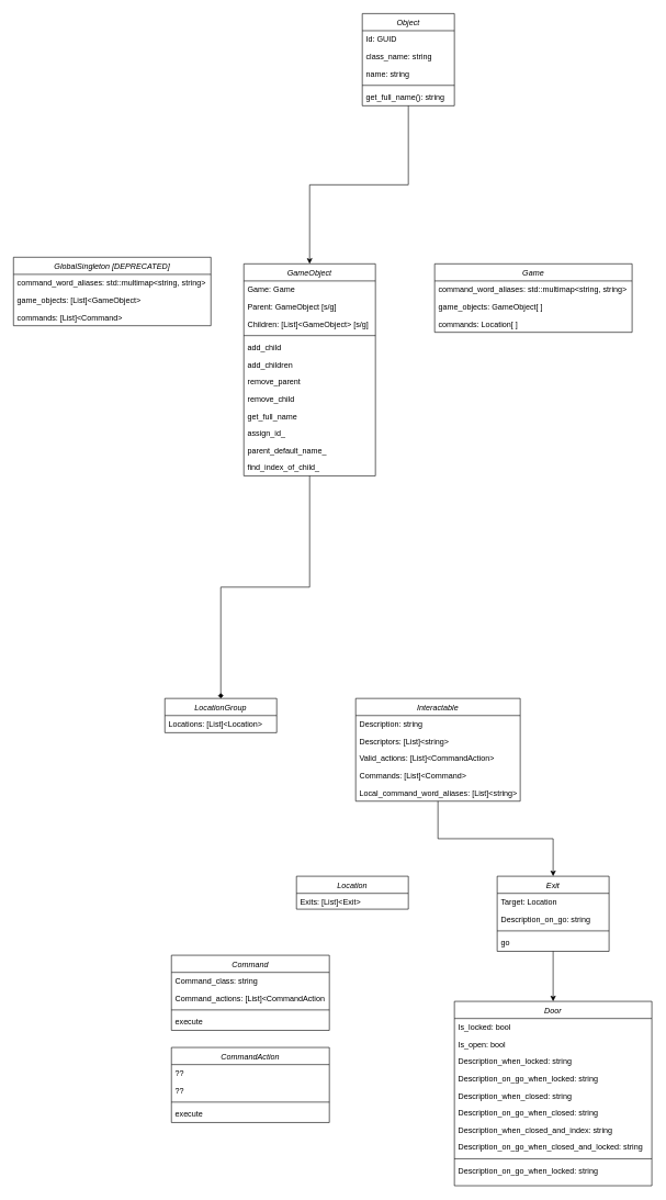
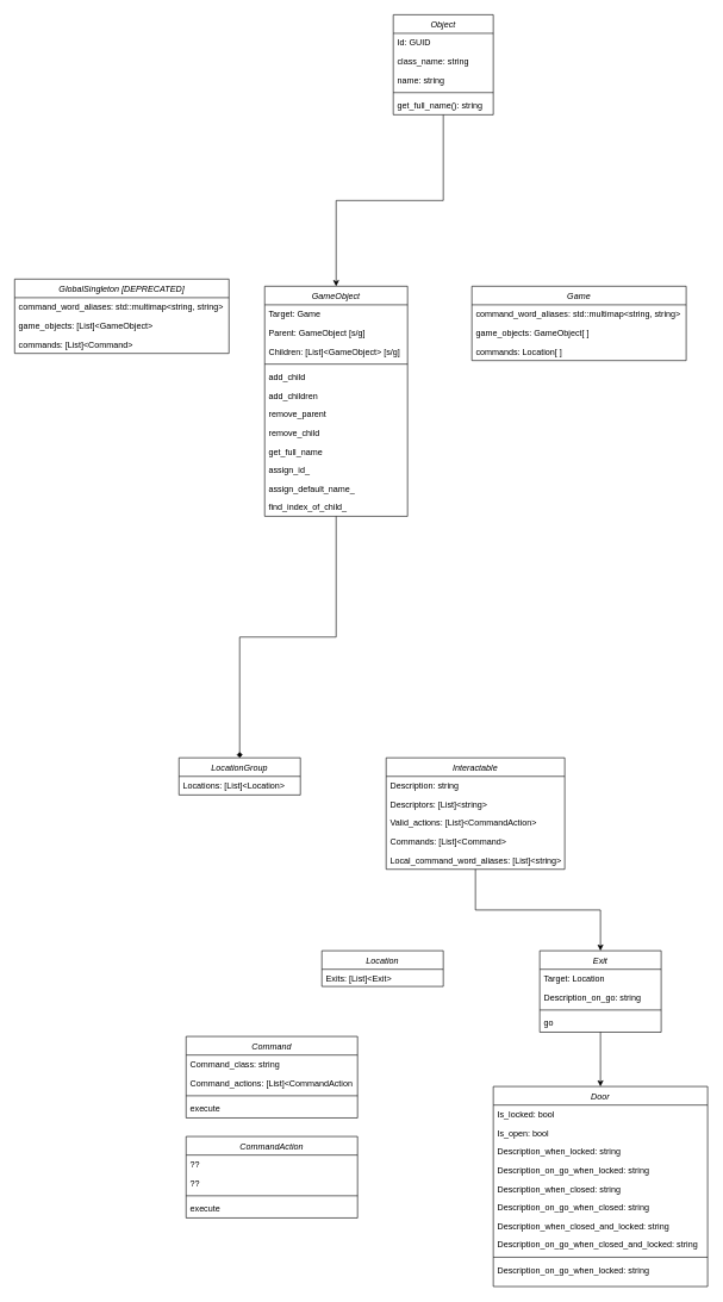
  <mxCell id="0" />
  <mxCell id="1" parent="0" />
  <mxCell id="2" style="edgeStyle=orthogonalEdgeStyle;rounded=0;orthogonalLoop=1;jettySize=auto;html=1;endArrow=diamond;" parent="1" source="3" target="25" edge="1"><mxGeometry relative="1" as="geometry" /></mxCell>
  <mxCell id="3" value="GameObject" style="swimlane;fontStyle=2;align=center;verticalAlign=top;childLayout=stackLayout;horizontal=1;startSize=26;horizontalStack=0;resizeParent=1;resizeLast=0;collapsible=1;marginBottom=0;rounded=0;shadow=0;strokeWidth=1;" parent="1" vertex="1"><mxGeometry x="370" y="400" width="200" height="322" as="geometry"><mxRectangle x="220" y="120" width="160" height="26" as="alternateBounds" /></mxGeometry></mxCell>
- <mxCell id="4" value="Game: Game" style="text;align=left;verticalAlign=top;spacingLeft=4;spacingRight=4;overflow=hidden;rotatable=0;points=[[0,0.5],[1,0.5]];portConstraint=eastwest;" parent="3" vertex="1"><mxGeometry y="26" width="200" height="26" as="geometry" /></mxCell>
+ <mxCell id="4" value="Target: Game" style="text;align=left;verticalAlign=top;spacingLeft=4;spacingRight=4;overflow=hidden;rotatable=0;points=[[0,0.5],[1,0.5]];portConstraint=eastwest;" parent="3" vertex="1"><mxGeometry y="26" width="200" height="26" as="geometry" /></mxCell>
  <mxCell id="5" value="Parent: GameObject [s/g]" style="text;align=left;verticalAlign=top;spacingLeft=4;spacingRight=4;overflow=hidden;rotatable=0;points=[[0,0.5],[1,0.5]];portConstraint=eastwest;rounded=0;shadow=0;html=0;" parent="3" vertex="1"><mxGeometry y="52" width="200" height="26" as="geometry" /></mxCell>
  <mxCell id="6" value="Children: [List]&lt;GameObject&gt; [s/g]" style="text;align=left;verticalAlign=top;spacingLeft=4;spacingRight=4;overflow=hidden;rotatable=0;points=[[0,0.5],[1,0.5]];portConstraint=eastwest;rounded=0;shadow=0;html=0;" parent="3" vertex="1"><mxGeometry y="78" width="200" height="26" as="geometry" /></mxCell>
  <mxCell id="7" value="" style="line;html=1;strokeWidth=1;align=left;verticalAlign=middle;spacingTop=-1;spacingLeft=3;spacingRight=3;rotatable=0;labelPosition=right;points=[];portConstraint=eastwest;" parent="3" vertex="1"><mxGeometry y="104" width="200" height="10" as="geometry" /></mxCell>
  <mxCell id="8" value="add_child" style="text;align=left;verticalAlign=top;spacingLeft=4;spacingRight=4;overflow=hidden;rotatable=0;points=[[0,0.5],[1,0.5]];portConstraint=eastwest;rounded=0;shadow=0;html=0;" parent="3" vertex="1"><mxGeometry y="114" width="200" height="26" as="geometry" /></mxCell>
  <mxCell id="9" value="add_children" style="text;align=left;verticalAlign=top;spacingLeft=4;spacingRight=4;overflow=hidden;rotatable=0;points=[[0,0.5],[1,0.5]];portConstraint=eastwest;rounded=0;shadow=0;html=0;" parent="3" vertex="1"><mxGeometry y="140" width="200" height="26" as="geometry" /></mxCell>
  <mxCell id="10" value="remove_parent" style="text;align=left;verticalAlign=top;spacingLeft=4;spacingRight=4;overflow=hidden;rotatable=0;points=[[0,0.5],[1,0.5]];portConstraint=eastwest;rounded=0;shadow=0;html=0;" parent="3" vertex="1"><mxGeometry y="166" width="200" height="26" as="geometry" /></mxCell>
  <mxCell id="11" value="remove_child" style="text;align=left;verticalAlign=top;spacingLeft=4;spacingRight=4;overflow=hidden;rotatable=0;points=[[0,0.5],[1,0.5]];portConstraint=eastwest;rounded=0;shadow=0;html=0;" parent="3" vertex="1"><mxGeometry y="192" width="200" height="26" as="geometry" /></mxCell>
  <mxCell id="12" value="get_full_name" style="text;align=left;verticalAlign=top;spacingLeft=4;spacingRight=4;overflow=hidden;rotatable=0;points=[[0,0.5],[1,0.5]];portConstraint=eastwest;rounded=0;shadow=0;html=0;" parent="3" vertex="1"><mxGeometry y="218" width="200" height="26" as="geometry" /></mxCell>
  <mxCell id="13" value="assign_id_" style="text;align=left;verticalAlign=top;spacingLeft=4;spacingRight=4;overflow=hidden;rotatable=0;points=[[0,0.5],[1,0.5]];portConstraint=eastwest;rounded=0;shadow=0;html=0;" parent="3" vertex="1"><mxGeometry y="244" width="200" height="26" as="geometry" /></mxCell>
- <mxCell id="14" value="parent_default_name_" style="text;align=left;verticalAlign=top;spacingLeft=4;spacingRight=4;overflow=hidden;rotatable=0;points=[[0,0.5],[1,0.5]];portConstraint=eastwest;rounded=0;shadow=0;html=0;" parent="3" vertex="1"><mxGeometry y="270" width="200" height="26" as="geometry" /></mxCell>
+ <mxCell id="14" value="assign_default_name_" style="text;align=left;verticalAlign=top;spacingLeft=4;spacingRight=4;overflow=hidden;rotatable=0;points=[[0,0.5],[1,0.5]];portConstraint=eastwest;rounded=0;shadow=0;html=0;" parent="3" vertex="1"><mxGeometry y="270" width="200" height="26" as="geometry" /></mxCell>
  <mxCell id="15" value="find_index_of_child_" style="text;align=left;verticalAlign=top;spacingLeft=4;spacingRight=4;overflow=hidden;rotatable=0;points=[[0,0.5],[1,0.5]];portConstraint=eastwest;rounded=0;shadow=0;html=0;" parent="3" vertex="1"><mxGeometry y="296" width="200" height="26" as="geometry" /></mxCell>
  <mxCell id="16" style="edgeStyle=orthogonalEdgeStyle;rounded=0;orthogonalLoop=1;jettySize=auto;html=1;" parent="1" source="17" target="28" edge="1"><mxGeometry relative="1" as="geometry" /></mxCell>
  <mxCell id="17" value="Interactable" style="swimlane;fontStyle=2;align=center;verticalAlign=top;childLayout=stackLayout;horizontal=1;startSize=26;horizontalStack=0;resizeParent=1;resizeLast=0;collapsible=1;marginBottom=0;rounded=0;shadow=0;strokeWidth=1;" parent="1" vertex="1"><mxGeometry x="540" y="1060" width="250" height="156" as="geometry"><mxRectangle x="220" y="120" width="160" height="26" as="alternateBounds" /></mxGeometry></mxCell>
  <mxCell id="18" value="Description: string" style="text;align=left;verticalAlign=top;spacingLeft=4;spacingRight=4;overflow=hidden;rotatable=0;points=[[0,0.5],[1,0.5]];portConstraint=eastwest;" parent="17" vertex="1"><mxGeometry y="26" width="250" height="26" as="geometry" /></mxCell>
  <mxCell id="19" value="Descriptors: [List]&lt;string&gt;" style="text;align=left;verticalAlign=top;spacingLeft=4;spacingRight=4;overflow=hidden;rotatable=0;points=[[0,0.5],[1,0.5]];portConstraint=eastwest;" parent="17" vertex="1"><mxGeometry y="52" width="250" height="26" as="geometry" /></mxCell>
  <mxCell id="20" value="Valid_actions: [List]&lt;CommandAction&gt;" style="text;align=left;verticalAlign=top;spacingLeft=4;spacingRight=4;overflow=hidden;rotatable=0;points=[[0,0.5],[1,0.5]];portConstraint=eastwest;" parent="17" vertex="1"><mxGeometry y="78" width="250" height="26" as="geometry" /></mxCell>
  <mxCell id="21" value="Commands: [List]&lt;Command&gt;" style="text;align=left;verticalAlign=top;spacingLeft=4;spacingRight=4;overflow=hidden;rotatable=0;points=[[0,0.5],[1,0.5]];portConstraint=eastwest;" parent="17" vertex="1"><mxGeometry y="104" width="250" height="26" as="geometry" /></mxCell>
  <mxCell id="22" value="Local_command_word_aliases: [List]&lt;string&gt;" style="text;align=left;verticalAlign=top;spacingLeft=4;spacingRight=4;overflow=hidden;rotatable=0;points=[[0,0.5],[1,0.5]];portConstraint=eastwest;" parent="17" vertex="1"><mxGeometry y="130" width="250" height="26" as="geometry" /></mxCell>
  <mxCell id="23" value="Location" style="swimlane;fontStyle=2;align=center;verticalAlign=top;childLayout=stackLayout;horizontal=1;startSize=26;horizontalStack=0;resizeParent=1;resizeLast=0;collapsible=1;marginBottom=0;rounded=0;shadow=0;strokeWidth=1;" parent="1" vertex="1"><mxGeometry x="450" y="1330" width="170" height="50" as="geometry"><mxRectangle x="220" y="120" width="160" height="26" as="alternateBounds" /></mxGeometry></mxCell>
  <mxCell id="24" value="Exits: [List]&lt;Exit&gt;" style="text;align=left;verticalAlign=top;spacingLeft=4;spacingRight=4;overflow=hidden;rotatable=0;points=[[0,0.5],[1,0.5]];portConstraint=eastwest;" parent="23" vertex="1"><mxGeometry y="26" width="170" height="24" as="geometry" /></mxCell>
  <mxCell id="25" value="LocationGroup" style="swimlane;fontStyle=2;align=center;verticalAlign=top;childLayout=stackLayout;horizontal=1;startSize=26;horizontalStack=0;resizeParent=1;resizeLast=0;collapsible=1;marginBottom=0;rounded=0;shadow=0;strokeWidth=1;" parent="1" vertex="1"><mxGeometry x="250" y="1060" width="170" height="52" as="geometry"><mxRectangle x="220" y="120" width="160" height="26" as="alternateBounds" /></mxGeometry></mxCell>
  <mxCell id="26" value="Locations: [List]&lt;Location&gt;" style="text;align=left;verticalAlign=top;spacingLeft=4;spacingRight=4;overflow=hidden;rotatable=0;points=[[0,0.5],[1,0.5]];portConstraint=eastwest;rounded=0;shadow=0;html=0;" parent="25" vertex="1"><mxGeometry y="26" width="170" height="26" as="geometry" /></mxCell>
  <mxCell id="27" style="edgeStyle=orthogonalEdgeStyle;rounded=0;orthogonalLoop=1;jettySize=auto;html=1;" parent="1" source="28" target="33" edge="1"><mxGeometry relative="1" as="geometry" /></mxCell>
  <mxCell id="28" value="Exit" style="swimlane;fontStyle=2;align=center;verticalAlign=top;childLayout=stackLayout;horizontal=1;startSize=26;horizontalStack=0;resizeParent=1;resizeLast=0;collapsible=1;marginBottom=0;rounded=0;shadow=0;strokeWidth=1;" parent="1" vertex="1"><mxGeometry x="755" y="1330" width="170" height="114" as="geometry"><mxRectangle x="220" y="120" width="160" height="26" as="alternateBounds" /></mxGeometry></mxCell>
  <mxCell id="29" value="Target: Location" style="text;align=left;verticalAlign=top;spacingLeft=4;spacingRight=4;overflow=hidden;rotatable=0;points=[[0,0.5],[1,0.5]];portConstraint=eastwest;rounded=0;shadow=0;html=0;" parent="28" vertex="1"><mxGeometry y="26" width="170" height="26" as="geometry" /></mxCell>
  <mxCell id="30" value="Description_on_go: string" style="text;align=left;verticalAlign=top;spacingLeft=4;spacingRight=4;overflow=hidden;rotatable=0;points=[[0,0.5],[1,0.5]];portConstraint=eastwest;rounded=0;shadow=0;html=0;" parent="28" vertex="1"><mxGeometry y="52" width="170" height="26" as="geometry" /></mxCell>
  <mxCell id="31" value="" style="line;html=1;strokeWidth=1;align=left;verticalAlign=middle;spacingTop=-1;spacingLeft=3;spacingRight=3;rotatable=0;labelPosition=right;points=[];portConstraint=eastwest;" parent="28" vertex="1"><mxGeometry y="78" width="170" height="10" as="geometry" /></mxCell>
  <mxCell id="32" value="go" style="text;align=left;verticalAlign=top;spacingLeft=4;spacingRight=4;overflow=hidden;rotatable=0;points=[[0,0.5],[1,0.5]];portConstraint=eastwest;rounded=0;shadow=0;html=0;" parent="28" vertex="1"><mxGeometry y="88" width="170" height="26" as="geometry" /></mxCell>
  <mxCell id="33" value="Door" style="swimlane;fontStyle=2;align=center;verticalAlign=top;childLayout=stackLayout;horizontal=1;startSize=26;horizontalStack=0;resizeParent=1;resizeLast=0;collapsible=1;marginBottom=0;rounded=0;shadow=0;strokeWidth=1;" parent="1" vertex="1"><mxGeometry x="690" y="1520" width="300" height="280" as="geometry"><mxRectangle x="220" y="120" width="160" height="26" as="alternateBounds" /></mxGeometry></mxCell>
  <mxCell id="34" value="Is_locked: bool" style="text;align=left;verticalAlign=top;spacingLeft=4;spacingRight=4;overflow=hidden;rotatable=0;points=[[0,0.5],[1,0.5]];portConstraint=eastwest;rounded=0;shadow=0;html=0;" parent="33" vertex="1"><mxGeometry y="26" width="300" height="26" as="geometry" /></mxCell>
  <mxCell id="35" value="Is_open: bool" style="text;align=left;verticalAlign=top;spacingLeft=4;spacingRight=4;overflow=hidden;rotatable=0;points=[[0,0.5],[1,0.5]];portConstraint=eastwest;rounded=0;shadow=0;html=0;" parent="33" vertex="1"><mxGeometry y="52" width="300" height="26" as="geometry" /></mxCell>
  <mxCell id="36" value="Description_when_locked: string" style="text;align=left;verticalAlign=top;spacingLeft=4;spacingRight=4;overflow=hidden;rotatable=0;points=[[0,0.5],[1,0.5]];portConstraint=eastwest;rounded=0;shadow=0;html=0;" parent="33" vertex="1"><mxGeometry y="78" width="300" height="26" as="geometry" /></mxCell>
  <mxCell id="37" value="Description_on_go_when_locked: string" style="text;align=left;verticalAlign=top;spacingLeft=4;spacingRight=4;overflow=hidden;rotatable=0;points=[[0,0.5],[1,0.5]];portConstraint=eastwest;rounded=0;shadow=0;html=0;" parent="33" vertex="1"><mxGeometry y="104" width="300" height="26" as="geometry" /></mxCell>
  <mxCell id="38" value="Description_when_closed: string" style="text;align=left;verticalAlign=top;spacingLeft=4;spacingRight=4;overflow=hidden;rotatable=0;points=[[0,0.5],[1,0.5]];portConstraint=eastwest;rounded=0;shadow=0;html=0;" parent="33" vertex="1"><mxGeometry y="130" width="300" height="26" as="geometry" /></mxCell>
  <mxCell id="39" value="Description_on_go_when_closed: string" style="text;align=left;verticalAlign=top;spacingLeft=4;spacingRight=4;overflow=hidden;rotatable=0;points=[[0,0.5],[1,0.5]];portConstraint=eastwest;rounded=0;shadow=0;html=0;" parent="33" vertex="1"><mxGeometry y="156" width="300" height="26" as="geometry" /></mxCell>
- <mxCell id="40" value="Description_when_closed_and_index: string" style="text;align=left;verticalAlign=top;spacingLeft=4;spacingRight=4;overflow=hidden;rotatable=0;points=[[0,0.5],[1,0.5]];portConstraint=eastwest;rounded=0;shadow=0;html=0;" parent="33" vertex="1"><mxGeometry y="182" width="300" height="26" as="geometry" /></mxCell>
+ <mxCell id="40" value="Description_when_closed_and_locked: string" style="text;align=left;verticalAlign=top;spacingLeft=4;spacingRight=4;overflow=hidden;rotatable=0;points=[[0,0.5],[1,0.5]];portConstraint=eastwest;rounded=0;shadow=0;html=0;" parent="33" vertex="1"><mxGeometry y="182" width="300" height="26" as="geometry" /></mxCell>
  <mxCell id="41" value="Description_on_go_when_closed_and_locked: string" style="text;align=left;verticalAlign=top;spacingLeft=4;spacingRight=4;overflow=hidden;rotatable=0;points=[[0,0.5],[1,0.5]];portConstraint=eastwest;rounded=0;shadow=0;html=0;" parent="33" vertex="1"><mxGeometry y="208" width="300" height="26" as="geometry" /></mxCell>
  <mxCell id="42" value="" style="line;html=1;strokeWidth=1;align=left;verticalAlign=middle;spacingTop=-1;spacingLeft=3;spacingRight=3;rotatable=0;labelPosition=right;points=[];portConstraint=eastwest;" parent="33" vertex="1"><mxGeometry y="234" width="300" height="10" as="geometry" /></mxCell>
  <mxCell id="43" value="Description_on_go_when_locked: string" style="text;align=left;verticalAlign=top;spacingLeft=4;spacingRight=4;overflow=hidden;rotatable=0;points=[[0,0.5],[1,0.5]];portConstraint=eastwest;rounded=0;shadow=0;html=0;" parent="33" vertex="1"><mxGeometry y="244" width="300" height="26" as="geometry" /></mxCell>
  <mxCell id="44" value="GlobalSingleton [DEPRECATED]" style="swimlane;fontStyle=2;align=center;verticalAlign=top;childLayout=stackLayout;horizontal=1;startSize=26;horizontalStack=0;resizeParent=1;resizeLast=0;collapsible=1;marginBottom=0;rounded=0;shadow=0;strokeWidth=1;" parent="1" vertex="1"><mxGeometry x="20" y="390" width="300" height="104" as="geometry"><mxRectangle x="220" y="120" width="160" height="26" as="alternateBounds" /></mxGeometry></mxCell>
  <mxCell id="45" value="command_word_aliases: std::multimap&lt;string, string&gt;" style="text;align=left;verticalAlign=top;spacingLeft=4;spacingRight=4;overflow=hidden;rotatable=0;points=[[0,0.5],[1,0.5]];portConstraint=eastwest;" parent="44" vertex="1"><mxGeometry y="26" width="300" height="26" as="geometry" /></mxCell>
  <mxCell id="46" value="game_objects: [List]&lt;GameObject&gt;" style="text;align=left;verticalAlign=top;spacingLeft=4;spacingRight=4;overflow=hidden;rotatable=0;points=[[0,0.5],[1,0.5]];portConstraint=eastwest;" parent="44" vertex="1"><mxGeometry y="52" width="300" height="26" as="geometry" /></mxCell>
  <mxCell id="47" value="commands: [List]&lt;Command&gt;" style="text;align=left;verticalAlign=top;spacingLeft=4;spacingRight=4;overflow=hidden;rotatable=0;points=[[0,0.5],[1,0.5]];portConstraint=eastwest;" parent="44" vertex="1"><mxGeometry y="78" width="300" height="26" as="geometry" /></mxCell>
  <mxCell id="48" value="Command" style="swimlane;fontStyle=2;align=center;verticalAlign=top;childLayout=stackLayout;horizontal=1;startSize=26;horizontalStack=0;resizeParent=1;resizeLast=0;collapsible=1;marginBottom=0;rounded=0;shadow=0;strokeWidth=1;" parent="1" vertex="1"><mxGeometry x="260" y="1450" width="240" height="114" as="geometry"><mxRectangle x="220" y="120" width="160" height="26" as="alternateBounds" /></mxGeometry></mxCell>
  <mxCell id="49" value="Command_class: string" style="text;align=left;verticalAlign=top;spacingLeft=4;spacingRight=4;overflow=hidden;rotatable=0;points=[[0,0.5],[1,0.5]];portConstraint=eastwest;rounded=0;shadow=0;html=0;" parent="48" vertex="1"><mxGeometry y="26" width="240" height="26" as="geometry" /></mxCell>
  <mxCell id="50" value="Command_actions: [List]&lt;CommandAction" style="text;align=left;verticalAlign=top;spacingLeft=4;spacingRight=4;overflow=hidden;rotatable=0;points=[[0,0.5],[1,0.5]];portConstraint=eastwest;rounded=0;shadow=0;html=0;" parent="48" vertex="1"><mxGeometry y="52" width="240" height="26" as="geometry" /></mxCell>
  <mxCell id="51" value="" style="line;html=1;strokeWidth=1;align=left;verticalAlign=middle;spacingTop=-1;spacingLeft=3;spacingRight=3;rotatable=0;labelPosition=right;points=[];portConstraint=eastwest;" parent="48" vertex="1"><mxGeometry y="78" width="240" height="10" as="geometry" /></mxCell>
  <mxCell id="52" value="execute" style="text;align=left;verticalAlign=top;spacingLeft=4;spacingRight=4;overflow=hidden;rotatable=0;points=[[0,0.5],[1,0.5]];portConstraint=eastwest;rounded=0;shadow=0;html=0;" parent="48" vertex="1"><mxGeometry y="88" width="240" height="26" as="geometry" /></mxCell>
  <mxCell id="53" value="CommandAction" style="swimlane;fontStyle=2;align=center;verticalAlign=top;childLayout=stackLayout;horizontal=1;startSize=26;horizontalStack=0;resizeParent=1;resizeLast=0;collapsible=1;marginBottom=0;rounded=0;shadow=0;strokeWidth=1;" parent="1" vertex="1"><mxGeometry x="260" y="1590" width="240" height="114" as="geometry"><mxRectangle x="220" y="120" width="160" height="26" as="alternateBounds" /></mxGeometry></mxCell>
  <mxCell id="54" value="??" style="text;align=left;verticalAlign=top;spacingLeft=4;spacingRight=4;overflow=hidden;rotatable=0;points=[[0,0.5],[1,0.5]];portConstraint=eastwest;rounded=0;shadow=0;html=0;" parent="53" vertex="1"><mxGeometry y="26" width="240" height="26" as="geometry" /></mxCell>
  <mxCell id="55" value="??" style="text;align=left;verticalAlign=top;spacingLeft=4;spacingRight=4;overflow=hidden;rotatable=0;points=[[0,0.5],[1,0.5]];portConstraint=eastwest;rounded=0;shadow=0;html=0;" parent="53" vertex="1"><mxGeometry y="52" width="240" height="26" as="geometry" /></mxCell>
  <mxCell id="56" value="" style="line;html=1;strokeWidth=1;align=left;verticalAlign=middle;spacingTop=-1;spacingLeft=3;spacingRight=3;rotatable=0;labelPosition=right;points=[];portConstraint=eastwest;" parent="53" vertex="1"><mxGeometry y="78" width="240" height="10" as="geometry" /></mxCell>
  <mxCell id="57" value="execute" style="text;align=left;verticalAlign=top;spacingLeft=4;spacingRight=4;overflow=hidden;rotatable=0;points=[[0,0.5],[1,0.5]];portConstraint=eastwest;rounded=0;shadow=0;html=0;" parent="53" vertex="1"><mxGeometry y="88" width="240" height="26" as="geometry" /></mxCell>
  <mxCell id="58" value="Game" style="swimlane;fontStyle=2;align=center;verticalAlign=top;childLayout=stackLayout;horizontal=1;startSize=26;horizontalStack=0;resizeParent=1;resizeLast=0;collapsible=1;marginBottom=0;rounded=0;shadow=0;strokeWidth=1;" parent="1" vertex="1"><mxGeometry x="660" y="400" width="300" height="104" as="geometry"><mxRectangle x="220" y="120" width="160" height="26" as="alternateBounds" /></mxGeometry></mxCell>
  <mxCell id="59" value="command_word_aliases: std::multimap&lt;string, string&gt;" style="text;align=left;verticalAlign=top;spacingLeft=4;spacingRight=4;overflow=hidden;rotatable=0;points=[[0,0.5],[1,0.5]];portConstraint=eastwest;" parent="58" vertex="1"><mxGeometry y="26" width="300" height="26" as="geometry" /></mxCell>
  <mxCell id="60" value="game_objects: GameObject[ ]" style="text;align=left;verticalAlign=top;spacingLeft=4;spacingRight=4;overflow=hidden;rotatable=0;points=[[0,0.5],[1,0.5]];portConstraint=eastwest;" parent="58" vertex="1"><mxGeometry y="52" width="300" height="26" as="geometry" /></mxCell>
  <mxCell id="61" value="commands: Location[ ]" style="text;align=left;verticalAlign=top;spacingLeft=4;spacingRight=4;overflow=hidden;rotatable=0;points=[[0,0.5],[1,0.5]];portConstraint=eastwest;" parent="58" vertex="1"><mxGeometry y="78" width="300" height="26" as="geometry" /></mxCell>
  <mxCell id="62" style="edgeStyle=orthogonalEdgeStyle;rounded=0;orthogonalLoop=1;jettySize=auto;html=1;exitX=0.5;exitY=1;exitDx=0;exitDy=0;" parent="1" source="63" target="3" edge="1"><mxGeometry relative="1" as="geometry" /></mxCell>
  <mxCell id="63" value="Object" style="swimlane;fontStyle=2;align=center;verticalAlign=top;childLayout=stackLayout;horizontal=1;startSize=26;horizontalStack=0;resizeParent=1;resizeLast=0;collapsible=1;marginBottom=0;rounded=0;shadow=0;strokeWidth=1;" parent="1" vertex="1"><mxGeometry x="550" y="20" width="140" height="140" as="geometry"><mxRectangle x="220" y="120" width="160" height="26" as="alternateBounds" /></mxGeometry></mxCell>
  <mxCell id="64" value="Id: GUID" style="text;align=left;verticalAlign=top;spacingLeft=4;spacingRight=4;overflow=hidden;rotatable=0;points=[[0,0.5],[1,0.5]];portConstraint=eastwest;" parent="63" vertex="1"><mxGeometry y="26" width="140" height="26" as="geometry" /></mxCell>
  <mxCell id="65" value="class_name: string " style="text;align=left;verticalAlign=top;spacingLeft=4;spacingRight=4;overflow=hidden;rotatable=0;points=[[0,0.5],[1,0.5]];portConstraint=eastwest;" vertex="1" parent="63"><mxGeometry y="52" width="140" height="26" as="geometry" /></mxCell>
  <mxCell id="66" value="name: string" style="text;align=left;verticalAlign=top;spacingLeft=4;spacingRight=4;overflow=hidden;rotatable=0;points=[[0,0.5],[1,0.5]];portConstraint=eastwest;" vertex="1" parent="63"><mxGeometry y="78" width="140" height="26" as="geometry" /></mxCell>
  <mxCell id="67" value="" style="line;html=1;strokeWidth=1;align=left;verticalAlign=middle;spacingTop=-1;spacingLeft=3;spacingRight=3;rotatable=0;labelPosition=right;points=[];portConstraint=eastwest;" vertex="1" parent="63"><mxGeometry y="104" width="140" height="10" as="geometry" /></mxCell>
  <mxCell id="68" value="get_full_name(): string" style="text;align=left;verticalAlign=top;spacingLeft=4;spacingRight=4;overflow=hidden;rotatable=0;points=[[0,0.5],[1,0.5]];portConstraint=eastwest;" vertex="1" parent="63"><mxGeometry y="114" width="140" height="26" as="geometry" /></mxCell>
